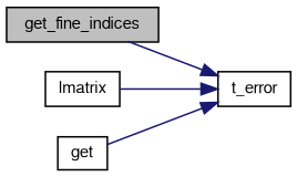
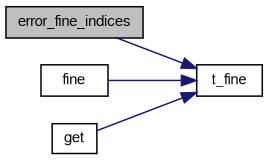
  digraph {
    rankdir=LR
    node [color=black fontname=FreeSans fontsize=10 shape=record]
    edge [color=midnightblue fontname=FreeSans fontsize=10 labelfontname=FreeSans labelfontsize=10 style=solid]
-   n1 [fillcolor=grey75 fontcolor=black height=0.2 label=get_fine_indices style=filled width=0.4]
-   n2 [height=0.2 label=t_error width=0.4]
-   n3 [height=0.2 label=lmatrix width=0.4]
+   n1 [fillcolor=grey75 fontcolor=black height=0.2 label=error_fine_indices style=filled width=0.4]
+   n2 [height=0.2 label=t_fine width=0.4]
+   n3 [height=0.2 label=fine width=0.4]
    n4 [height=0.2 label=get width=0.4]
    n1 -> n2
    n3 -> n2
    n4 -> n2
  }
